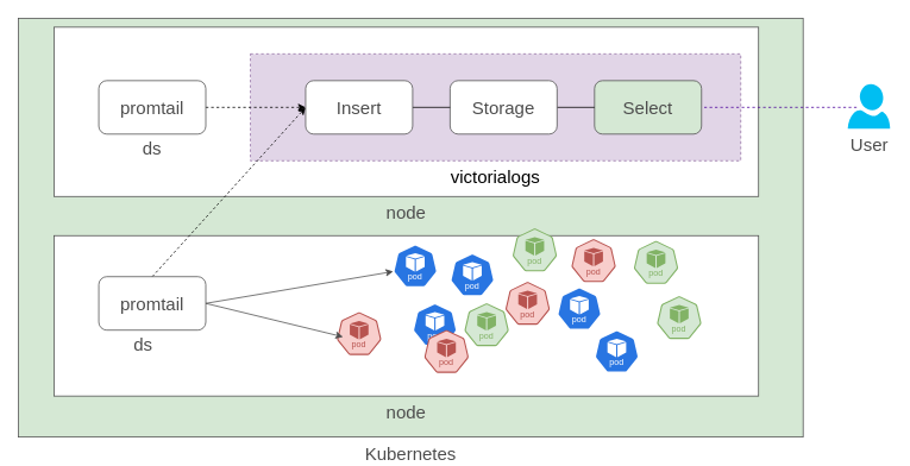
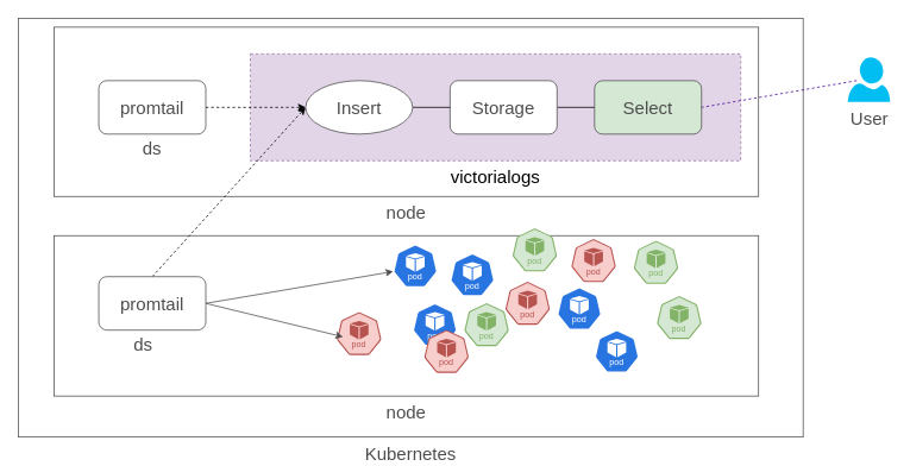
  <mxCell id="0" />
  <mxCell id="1" parent="0" />
- <mxCell id="2" value="Kubernetes" style="rounded=0;whiteSpace=wrap;html=1;strokeColor=#4D4D4D;fontSize=20;fontColor=#4D4D4D;labelPosition=center;verticalLabelPosition=bottom;align=center;verticalAlign=top;fillColor=#d5e8d4;" vertex="1" parent="1"><mxGeometry x="20" y="20" width="880" height="470" as="geometry" /></mxCell>
+ <mxCell id="2" value="Kubernetes" style="rounded=0;whiteSpace=wrap;html=1;strokeColor=#4D4D4D;fontSize=20;fontColor=#4D4D4D;labelPosition=center;verticalLabelPosition=bottom;align=center;verticalAlign=top;" vertex="1" parent="1"><mxGeometry x="20" y="20" width="880" height="470" as="geometry" /></mxCell>
  <mxCell id="3" value="node" style="rounded=0;whiteSpace=wrap;html=1;strokeColor=#4D4D4D;fontSize=20;fontColor=#4D4D4D;labelPosition=center;verticalLabelPosition=bottom;align=center;verticalAlign=top;" vertex="1" parent="1"><mxGeometry x="60" y="30" width="790" height="190" as="geometry" /></mxCell>
  <mxCell id="4" value="victorialogs" style="rounded=0;whiteSpace=wrap;html=1;strokeColor=#9673a6;fontSize=20;labelPosition=center;verticalLabelPosition=bottom;align=center;verticalAlign=top;dashed=1;fillColor=#e1d5e7;" vertex="1" parent="1"><mxGeometry x="280" y="60" width="550" height="120" as="geometry" /></mxCell>
  <mxCell id="5" value="Select" style="rounded=1;whiteSpace=wrap;html=1;strokeColor=#4D4D4D;fontSize=20;fontColor=#4D4D4D;fillColor=#d5e8d4;" vertex="1" parent="1"><mxGeometry x="666" y="90" width="120" height="60" as="geometry" /></mxCell>
  <mxCell id="6" style="rounded=0;orthogonalLoop=1;jettySize=auto;html=1;exitX=1;exitY=0.5;exitDx=0;exitDy=0;fontFamily=Helvetica;fontSize=20;fontColor=#4D4D4D;entryX=0;entryY=0.5;entryDx=0;entryDy=0;dashed=1;" edge="1" parent="1" source="7" target="14"><mxGeometry relative="1" as="geometry" /></mxCell>
  <mxCell id="7" value="promtail" style="rounded=1;whiteSpace=wrap;html=1;strokeColor=#4D4D4D;fontSize=20;fontColor=#4D4D4D;" vertex="1" parent="1"><mxGeometry x="110" y="90" width="120" height="60" as="geometry" /></mxCell>
  <mxCell id="8" style="edgeStyle=orthogonalEdgeStyle;rounded=0;orthogonalLoop=1;jettySize=auto;html=1;exitX=1;exitY=0.5;exitDx=0;exitDy=0;fontFamily=Helvetica;fontSize=20;fontColor=#4D4D4D;endArrow=none;" edge="1" parent="1" source="9" target="5"><mxGeometry relative="1" as="geometry" /></mxCell>
  <mxCell id="9" value="Storage" style="rounded=1;whiteSpace=wrap;html=1;strokeColor=#4D4D4D;fontSize=20;fontColor=#4D4D4D;" vertex="1" parent="1"><mxGeometry x="504" y="90" width="120" height="60" as="geometry" /></mxCell>
  <mxCell id="10" value="node" style="rounded=0;whiteSpace=wrap;html=1;strokeColor=#4D4D4D;fontSize=20;fontColor=#4D4D4D;labelPosition=center;verticalLabelPosition=bottom;align=center;verticalAlign=top;" vertex="1" parent="1"><mxGeometry x="60" y="264" width="790" height="180" as="geometry" /></mxCell>
  <mxCell id="11" style="rounded=0;orthogonalLoop=1;jettySize=auto;html=1;exitX=0.5;exitY=0;exitDx=0;exitDy=0;entryX=0;entryY=0.5;entryDx=0;entryDy=0;fontFamily=Helvetica;fontSize=20;fontColor=#4D4D4D;dashed=1;" edge="1" parent="1" source="12" target="14"><mxGeometry relative="1" as="geometry" /></mxCell>
  <mxCell id="12" value="promtail" style="rounded=1;whiteSpace=wrap;html=1;strokeColor=#4D4D4D;fontSize=20;fontColor=#4D4D4D;" vertex="1" parent="1"><mxGeometry x="110" y="310" width="120" height="60" as="geometry" /></mxCell>
  <mxCell id="13" style="edgeStyle=orthogonalEdgeStyle;rounded=0;orthogonalLoop=1;jettySize=auto;html=1;exitX=1;exitY=0.5;exitDx=0;exitDy=0;fontFamily=Helvetica;fontSize=20;fontColor=#4D4D4D;endArrow=none;" edge="1" parent="1" source="14" target="9"><mxGeometry relative="1" as="geometry" /></mxCell>
- <mxCell id="14" value="Insert" style="rounded=1;whiteSpace=wrap;html=1;strokeColor=#4D4D4D;fontSize=20;fontColor=#4D4D4D;" vertex="1" parent="1"><mxGeometry x="342" y="90" width="120" height="60" as="geometry" /></mxCell>
+ <mxCell id="14" value="Insert" style="ellipse;whiteSpace=wrap;html=1;strokeColor=#4D4D4D;fontSize=20;fontColor=#4D4D4D;" vertex="1" parent="1"><mxGeometry x="342" y="90" width="120" height="60" as="geometry" /></mxCell>
  <mxCell id="15" value="" style="aspect=fixed;sketch=0;html=1;dashed=0;whitespace=wrap;verticalLabelPosition=bottom;verticalAlign=top;fillColor=#2875E2;strokeColor=#ffffff;points=[[0.005,0.63,0],[0.1,0.2,0],[0.9,0.2,0],[0.5,0,0],[0.995,0.63,0],[0.72,0.99,0],[0.5,1,0],[0.28,0.99,0]];shape=mxgraph.kubernetes.icon2;kubernetesLabel=1;prIcon=pod;rounded=0;align=center;fontFamily=Helvetica;fontSize=20;fontColor=#4D4D4D;" vertex="1" parent="1"><mxGeometry x="440" y="274" width="50" height="48" as="geometry" /></mxCell>
  <mxCell id="16" value="" style="aspect=fixed;sketch=0;html=1;dashed=0;whitespace=wrap;verticalLabelPosition=bottom;verticalAlign=top;fillColor=#f8cecc;strokeColor=#b85450;points=[[0.005,0.63,0],[0.1,0.2,0],[0.9,0.2,0],[0.5,0,0],[0.995,0.63,0],[0.72,0.99,0],[0.5,1,0],[0.28,0.99,0]];shape=mxgraph.kubernetes.icon2;kubernetesLabel=1;prIcon=pod;rounded=0;align=center;fontFamily=Helvetica;fontSize=20;" vertex="1" parent="1"><mxGeometry x="377" y="350" width="50" height="48" as="geometry" /></mxCell>
  <mxCell id="17" value="" style="aspect=fixed;sketch=0;html=1;dashed=0;whitespace=wrap;verticalLabelPosition=bottom;verticalAlign=top;fillColor=#d5e8d4;strokeColor=#82b366;points=[[0.005,0.63,0],[0.1,0.2,0],[0.9,0.2,0],[0.5,0,0],[0.995,0.63,0],[0.72,0.99,0],[0.5,1,0],[0.28,0.99,0]];shape=mxgraph.kubernetes.icon2;kubernetesLabel=1;prIcon=pod;rounded=0;align=center;fontFamily=Helvetica;fontSize=20;" vertex="1" parent="1"><mxGeometry x="520" y="340" width="50" height="48" as="geometry" /></mxCell>
  <mxCell id="18" style="rounded=0;orthogonalLoop=1;jettySize=auto;html=1;exitX=1;exitY=0.5;exitDx=0;exitDy=0;entryX=0.005;entryY=0.63;entryDx=0;entryDy=0;entryPerimeter=0;fontFamily=Helvetica;fontSize=20;fontColor=#4D4D4D;strokeColor=#4D4D4D;" edge="1" parent="1" source="12" target="15"><mxGeometry relative="1" as="geometry" /></mxCell>
  <mxCell id="19" value="" style="aspect=fixed;sketch=0;html=1;dashed=0;whitespace=wrap;verticalLabelPosition=bottom;verticalAlign=top;fillColor=#2875E2;strokeColor=#ffffff;points=[[0.005,0.63,0],[0.1,0.2,0],[0.9,0.2,0],[0.5,0,0],[0.995,0.63,0],[0.72,0.99,0],[0.5,1,0],[0.28,0.99,0]];shape=mxgraph.kubernetes.icon2;kubernetesLabel=1;prIcon=pod;rounded=0;align=center;fontFamily=Helvetica;fontSize=20;fontColor=#4D4D4D;" vertex="1" parent="1"><mxGeometry x="624" y="322" width="50" height="48" as="geometry" /></mxCell>
  <mxCell id="20" value="" style="aspect=fixed;sketch=0;html=1;dashed=0;whitespace=wrap;verticalLabelPosition=bottom;verticalAlign=top;fillColor=#2875E2;strokeColor=#ffffff;points=[[0.005,0.63,0],[0.1,0.2,0],[0.9,0.2,0],[0.5,0,0],[0.995,0.63,0],[0.72,0.99,0],[0.5,1,0],[0.28,0.99,0]];shape=mxgraph.kubernetes.icon2;kubernetesLabel=1;prIcon=pod;rounded=0;align=center;fontFamily=Helvetica;fontSize=20;fontColor=#4D4D4D;" vertex="1" parent="1"><mxGeometry x="462" y="340" width="50" height="48" as="geometry" /></mxCell>
  <mxCell id="21" value="" style="aspect=fixed;sketch=0;html=1;dashed=0;whitespace=wrap;verticalLabelPosition=bottom;verticalAlign=top;fillColor=#2875E2;strokeColor=#ffffff;points=[[0.005,0.63,0],[0.1,0.2,0],[0.9,0.2,0],[0.5,0,0],[0.995,0.63,0],[0.72,0.99,0],[0.5,1,0],[0.28,0.99,0]];shape=mxgraph.kubernetes.icon2;kubernetesLabel=1;prIcon=pod;rounded=0;align=center;fontFamily=Helvetica;fontSize=20;fontColor=#4D4D4D;" vertex="1" parent="1"><mxGeometry x="666" y="370" width="50" height="48" as="geometry" /></mxCell>
  <mxCell id="22" value="" style="aspect=fixed;sketch=0;html=1;dashed=0;whitespace=wrap;verticalLabelPosition=bottom;verticalAlign=top;fillColor=#2875E2;strokeColor=#ffffff;points=[[0.005,0.63,0],[0.1,0.2,0],[0.9,0.2,0],[0.5,0,0],[0.995,0.63,0],[0.72,0.99,0],[0.5,1,0],[0.28,0.99,0]];shape=mxgraph.kubernetes.icon2;kubernetesLabel=1;prIcon=pod;rounded=0;align=center;fontFamily=Helvetica;fontSize=20;fontColor=#4D4D4D;" vertex="1" parent="1"><mxGeometry x="504" y="284" width="50" height="48" as="geometry" /></mxCell>
  <mxCell id="23" value="" style="aspect=fixed;sketch=0;html=1;dashed=0;whitespace=wrap;verticalLabelPosition=bottom;verticalAlign=top;fillColor=#f8cecc;strokeColor=#b85450;points=[[0.005,0.63,0],[0.1,0.2,0],[0.9,0.2,0],[0.5,0,0],[0.995,0.63,0],[0.72,0.99,0],[0.5,1,0],[0.28,0.99,0]];shape=mxgraph.kubernetes.icon2;kubernetesLabel=1;prIcon=pod;rounded=0;align=center;fontFamily=Helvetica;fontSize=20;" vertex="1" parent="1"><mxGeometry x="566" y="316" width="50" height="48" as="geometry" /></mxCell>
  <mxCell id="24" value="" style="aspect=fixed;sketch=0;html=1;dashed=0;whitespace=wrap;verticalLabelPosition=bottom;verticalAlign=top;fillColor=#f8cecc;strokeColor=#b85450;points=[[0.005,0.63,0],[0.1,0.2,0],[0.9,0.2,0],[0.5,0,0],[0.995,0.63,0],[0.72,0.99,0],[0.5,1,0],[0.28,0.99,0]];shape=mxgraph.kubernetes.icon2;kubernetesLabel=1;prIcon=pod;rounded=0;align=center;fontFamily=Helvetica;fontSize=20;" vertex="1" parent="1"><mxGeometry x="475" y="370" width="50" height="48" as="geometry" /></mxCell>
  <mxCell id="25" value="" style="aspect=fixed;sketch=0;html=1;dashed=0;whitespace=wrap;verticalLabelPosition=bottom;verticalAlign=top;fillColor=#f8cecc;strokeColor=#b85450;points=[[0.005,0.63,0],[0.1,0.2,0],[0.9,0.2,0],[0.5,0,0],[0.995,0.63,0],[0.72,0.99,0],[0.5,1,0],[0.28,0.99,0]];shape=mxgraph.kubernetes.icon2;kubernetesLabel=1;prIcon=pod;rounded=0;align=center;fontFamily=Helvetica;fontSize=20;" vertex="1" parent="1"><mxGeometry x="640" y="268" width="50" height="48" as="geometry" /></mxCell>
  <mxCell id="26" value="" style="aspect=fixed;sketch=0;html=1;dashed=0;whitespace=wrap;verticalLabelPosition=bottom;verticalAlign=top;fillColor=#d5e8d4;strokeColor=#82b366;points=[[0.005,0.63,0],[0.1,0.2,0],[0.9,0.2,0],[0.5,0,0],[0.995,0.63,0],[0.72,0.99,0],[0.5,1,0],[0.28,0.99,0]];shape=mxgraph.kubernetes.icon2;kubernetesLabel=1;prIcon=pod;rounded=0;align=center;fontFamily=Helvetica;fontSize=20;" vertex="1" parent="1"><mxGeometry x="574" y="256" width="50" height="48" as="geometry" /></mxCell>
  <mxCell id="27" value="" style="aspect=fixed;sketch=0;html=1;dashed=0;whitespace=wrap;verticalLabelPosition=bottom;verticalAlign=top;fillColor=#d5e8d4;strokeColor=#82b366;points=[[0.005,0.63,0],[0.1,0.2,0],[0.9,0.2,0],[0.5,0,0],[0.995,0.63,0],[0.72,0.99,0],[0.5,1,0],[0.28,0.99,0]];shape=mxgraph.kubernetes.icon2;kubernetesLabel=1;prIcon=pod;rounded=0;align=center;fontFamily=Helvetica;fontSize=20;" vertex="1" parent="1"><mxGeometry x="736" y="332" width="50" height="48" as="geometry" /></mxCell>
  <mxCell id="28" value="" style="aspect=fixed;sketch=0;html=1;dashed=0;whitespace=wrap;verticalLabelPosition=bottom;verticalAlign=top;fillColor=#d5e8d4;strokeColor=#82b366;points=[[0.005,0.63,0],[0.1,0.2,0],[0.9,0.2,0],[0.5,0,0],[0.995,0.63,0],[0.72,0.99,0],[0.5,1,0],[0.28,0.99,0]];shape=mxgraph.kubernetes.icon2;kubernetesLabel=1;prIcon=pod;rounded=0;align=center;fontFamily=Helvetica;fontSize=20;" vertex="1" parent="1"><mxGeometry x="710" y="270" width="50" height="48" as="geometry" /></mxCell>
  <mxCell id="29" style="rounded=0;orthogonalLoop=1;jettySize=auto;html=1;exitX=1;exitY=0.5;exitDx=0;exitDy=0;entryX=0.14;entryY=0.575;entryDx=0;entryDy=0;entryPerimeter=0;fontFamily=Helvetica;fontSize=20;fontColor=#4D4D4D;strokeColor=#4D4D4D;align=center;verticalAlign=middle;labelBackgroundColor=default;endArrow=classic;" edge="1" parent="1" source="12" target="16"><mxGeometry relative="1" as="geometry" /></mxCell>
  <mxCell id="30" value="ds" style="text;html=1;align=center;verticalAlign=middle;whiteSpace=wrap;rounded=0;fontFamily=Helvetica;fontSize=20;fontColor=#4D4D4D;" vertex="1" parent="1"><mxGeometry x="130" y="370" width="60" height="30" as="geometry" /></mxCell>
  <mxCell id="31" value="ds" style="text;html=1;align=center;verticalAlign=middle;whiteSpace=wrap;rounded=0;fontFamily=Helvetica;fontSize=20;fontColor=#4D4D4D;" vertex="1" parent="1"><mxGeometry x="140" y="150" width="60" height="30" as="geometry" /></mxCell>
- <mxCell id="32" value="User" style="verticalLabelPosition=bottom;html=1;verticalAlign=top;align=center;strokeColor=none;fillColor=#00BEF2;shape=mxgraph.azure.user;rounded=0;fontFamily=Helvetica;fontSize=20;fontColor=#4D4D4D;" vertex="1" parent="1"><mxGeometry x="950" y="94" width="47.5" height="50" as="geometry" /></mxCell>
+ <mxCell id="32" value="User" style="verticalLabelPosition=bottom;html=1;verticalAlign=top;align=center;strokeColor=none;fillColor=#00BEF2;shape=mxgraph.azure.user;rounded=0;fontFamily=Helvetica;fontSize=20;fontColor=#4D4D4D;" vertex="1" parent="1"><mxGeometry x="950" y="64" width="47.5" height="50" as="geometry" /></mxCell>
  <mxCell id="33" style="rounded=0;orthogonalLoop=1;jettySize=auto;html=1;exitX=0.211;exitY=0.52;exitDx=0;exitDy=0;entryX=1;entryY=0.5;entryDx=0;entryDy=0;fontFamily=Helvetica;fontSize=20;fontColor=#4D4D4D;exitPerimeter=0;strokeColor=#4C0099;dashed=1;endArrow=none;" edge="1" parent="1" source="32" target="5"><mxGeometry relative="1" as="geometry" /></mxCell>
